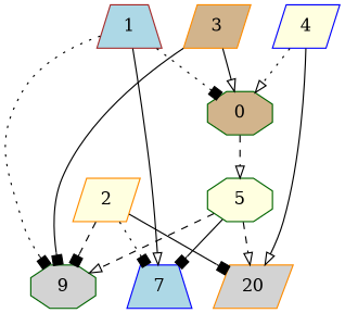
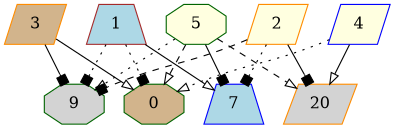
  digraph {
    node [alpha=0.12 color=darkgreen fillcolor=lightyellow shape=parallelogram style=filled]
    edge [arrowhead=box style=solid]
    1 [alpha=0.16 color=brown fillcolor=lightblue shape=trapezium]
    n2 [fillcolor=tan label=0 shape=octagon]
    7 [alpha=0.10 color=blue fillcolor=lightblue shape=trapezium]
    9 [alpha=0.14 fillcolor=lightgrey shape=octagon]
    2 [alpha=0.11 color=darkorange]
    n6 [alpha=0.05 color=darkorange fillcolor=lightgrey label=20]
    3 [color=darkorange fillcolor=tan]
    4 [alpha=0.20 color=blue]
    5 [alpha=0.00 shape=octagon]
    1 -> n2 [style=dotted]
    1 -> 7 [arrowhead=onormal]
    1 -> 9 [style=dotted]
    2 -> 7 [style=dotted]
    2 -> 9 [style=dashed]
    2 -> n6
    3 -> n2 [arrowhead=onormal]
    3 -> 9
    4 -> n2 [arrowhead=onormal style=dotted]
    4 -> n6 [arrowhead=onormal]
-   n2 -> 5 [arrowhead=onormal style=dashed]
+   5 -> n2 [arrowhead=onormal style=dashed]
    5 -> 7
-   5 -> 9 [arrowhead=onormal style=dashed]
+   5 -> 9 [arrowhead=onormal style=dotted]
    5 -> n6 [arrowhead=onormal style=dashed]
  }
